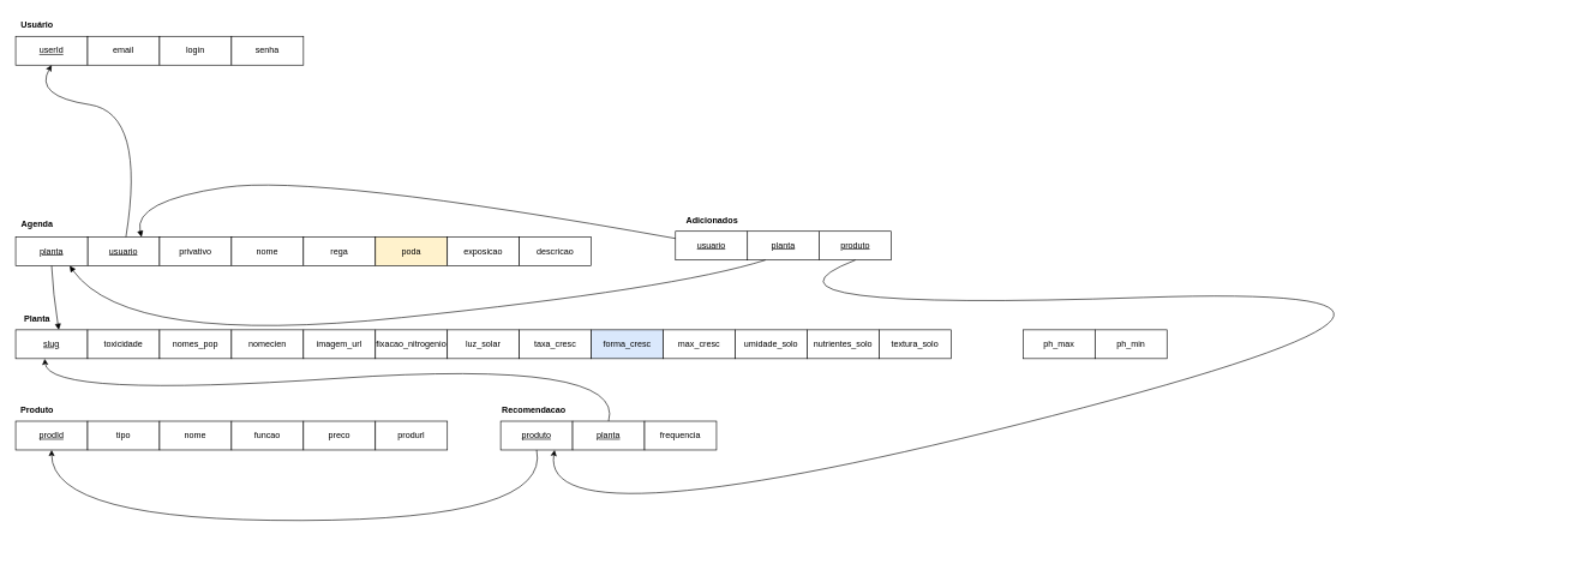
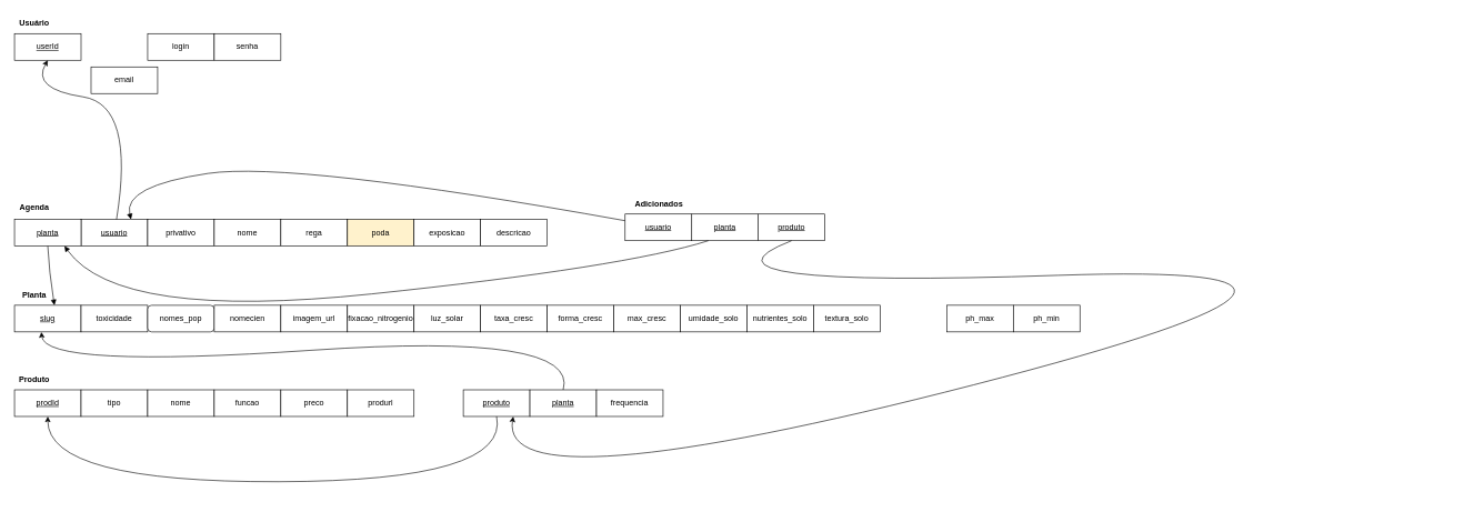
  <mxCell id="0" />
  <mxCell id="1" parent="0" />
  <mxCell id="2" value="userId" style="whiteSpace=wrap;html=1;align=center;fontStyle=4" parent="1" vertex="1"><mxGeometry x="20" y="50" width="100" height="40" as="geometry" /></mxCell>
- <mxCell id="3" value="email" style="whiteSpace=wrap;html=1;align=center;" parent="1" vertex="1"><mxGeometry x="120" y="50" width="100" height="40" as="geometry" /></mxCell>
+ <mxCell id="3" value="email" style="whiteSpace=wrap;html=1;align=center;" parent="1" vertex="1"><mxGeometry x="135" y="100" width="100" height="40" as="geometry" /></mxCell>
  <mxCell id="4" value="login" style="whiteSpace=wrap;html=1;align=center;" parent="1" vertex="1"><mxGeometry x="220" y="50" width="100" height="40" as="geometry" /></mxCell>
  <mxCell id="5" value="senha" style="whiteSpace=wrap;html=1;align=center;" parent="1" vertex="1"><mxGeometry x="320" y="50" width="100" height="40" as="geometry" /></mxCell>
  <mxCell id="6" value="usuario" style="whiteSpace=wrap;html=1;align=center;fontStyle=4" parent="1" vertex="1"><mxGeometry x="120" y="329" width="100" height="40" as="geometry" /></mxCell>
  <mxCell id="7" value="privativo" style="whiteSpace=wrap;html=1;align=center;" parent="1" vertex="1"><mxGeometry x="220" y="329" width="100" height="40" as="geometry" /></mxCell>
  <mxCell id="8" value="nome" style="whiteSpace=wrap;html=1;align=center;" parent="1" vertex="1"><mxGeometry x="320" y="329" width="100" height="40" as="geometry" /></mxCell>
  <mxCell id="9" value="rega" style="whiteSpace=wrap;html=1;align=center;" parent="1" vertex="1"><mxGeometry x="420" y="329" width="100" height="40" as="geometry" /></mxCell>
  <mxCell id="10" value="&lt;b&gt;Usuário&lt;/b&gt;" style="text;html=1;strokeColor=none;fillColor=none;align=center;verticalAlign=middle;whiteSpace=wrap;rounded=0;" parent="1" vertex="1"><mxGeometry x="20" y="20" width="60" height="30" as="geometry" /></mxCell>
  <mxCell id="11" value="slug" style="whiteSpace=wrap;html=1;align=center;fontStyle=4" parent="1" vertex="1"><mxGeometry x="20" y="458" width="100" height="40" as="geometry" /></mxCell>
  <mxCell id="12" value="toxicidade" style="whiteSpace=wrap;html=1;align=center;" parent="1" vertex="1"><mxGeometry x="120" y="458" width="100" height="40" as="geometry" /></mxCell>
- <mxCell id="13" value="nomes_pop" style="whiteSpace=wrap;html=1;align=center;" parent="1" vertex="1"><mxGeometry x="220" y="458" width="100" height="40" as="geometry" /></mxCell>
+ <mxCell id="13" value="nomes_pop" style="whiteSpace=wrap;html=1;align=center;rounded=1;" parent="1" vertex="1"><mxGeometry x="220" y="458" width="100" height="40" as="geometry" /></mxCell>
  <mxCell id="14" value="nomecien" style="whiteSpace=wrap;html=1;align=center;" parent="1" vertex="1"><mxGeometry x="320" y="458" width="100" height="40" as="geometry" /></mxCell>
  <mxCell id="15" value="prodId" style="whiteSpace=wrap;html=1;align=center;fontStyle=4" parent="1" vertex="1"><mxGeometry x="20" y="585" width="100" height="40" as="geometry" /></mxCell>
  <mxCell id="16" value="tipo" style="whiteSpace=wrap;html=1;align=center;" parent="1" vertex="1"><mxGeometry x="120" y="585" width="100" height="40" as="geometry" /></mxCell>
  <mxCell id="17" value="nome" style="whiteSpace=wrap;html=1;align=center;" parent="1" vertex="1"><mxGeometry x="220" y="585" width="100" height="40" as="geometry" /></mxCell>
  <mxCell id="18" value="funcao" style="whiteSpace=wrap;html=1;align=center;" parent="1" vertex="1"><mxGeometry x="320" y="585" width="100" height="40" as="geometry" /></mxCell>
  <mxCell id="19" value="&lt;b&gt;Agenda&lt;/b&gt;" style="text;html=1;strokeColor=none;fillColor=none;align=center;verticalAlign=middle;whiteSpace=wrap;rounded=0;" parent="1" vertex="1"><mxGeometry x="20" y="297" width="60" height="30" as="geometry" /></mxCell>
  <mxCell id="20" value="&lt;b&gt;Planta&lt;/b&gt;" style="text;html=1;strokeColor=none;fillColor=none;align=center;verticalAlign=middle;whiteSpace=wrap;rounded=0;" parent="1" vertex="1"><mxGeometry x="20" y="428" width="60" height="30" as="geometry" /></mxCell>
  <mxCell id="21" value="&lt;b&gt;Produto&lt;/b&gt;" style="text;html=1;strokeColor=none;fillColor=none;align=center;verticalAlign=middle;whiteSpace=wrap;rounded=0;" parent="1" vertex="1"><mxGeometry x="20" y="555" width="60" height="30" as="geometry" /></mxCell>
  <mxCell id="22" value="poda" style="whiteSpace=wrap;html=1;align=center;fillColor=#fff2cc;" parent="1" vertex="1"><mxGeometry x="520" y="329" width="100" height="40" as="geometry" /></mxCell>
  <mxCell id="23" value="exposicao" style="whiteSpace=wrap;html=1;align=center;" parent="1" vertex="1"><mxGeometry x="620" y="329" width="100" height="40" as="geometry" /></mxCell>
  <mxCell id="24" value="imagem_url" style="whiteSpace=wrap;html=1;align=center;" parent="1" vertex="1"><mxGeometry x="420" y="458" width="100" height="40" as="geometry" /></mxCell>
  <mxCell id="25" value="fixacao_nitrogenio" style="whiteSpace=wrap;html=1;align=center;" parent="1" vertex="1"><mxGeometry x="520" y="458" width="100" height="40" as="geometry" /></mxCell>
  <mxCell id="26" value="luz_solar" style="whiteSpace=wrap;html=1;align=center;" parent="1" vertex="1"><mxGeometry x="620" y="458" width="100" height="40" as="geometry" /></mxCell>
  <mxCell id="27" value="taxa_cresc" style="whiteSpace=wrap;html=1;align=center;" parent="1" vertex="1"><mxGeometry x="720" y="458" width="100" height="40" as="geometry" /></mxCell>
- <mxCell id="28" value="forma_cresc" style="whiteSpace=wrap;html=1;align=center;fillColor=#dae8fc;" parent="1" vertex="1"><mxGeometry x="820" y="458" width="100" height="40" as="geometry" /></mxCell>
+ <mxCell id="28" value="forma_cresc" style="whiteSpace=wrap;html=1;align=center;" parent="1" vertex="1"><mxGeometry x="820" y="458" width="100" height="40" as="geometry" /></mxCell>
  <mxCell id="29" value="max_cresc" style="whiteSpace=wrap;html=1;align=center;" parent="1" vertex="1"><mxGeometry x="920" y="458" width="100" height="40" as="geometry" /></mxCell>
  <mxCell id="30" value="umidade_solo" style="whiteSpace=wrap;html=1;align=center;" parent="1" vertex="1"><mxGeometry x="1020" y="458" width="100" height="40" as="geometry" /></mxCell>
  <mxCell id="31" value="nutrientes_solo" style="whiteSpace=wrap;html=1;align=center;" parent="1" vertex="1"><mxGeometry x="1120" y="458" width="100" height="40" as="geometry" /></mxCell>
  <mxCell id="32" value="textura_solo" style="whiteSpace=wrap;html=1;align=center;" parent="1" vertex="1"><mxGeometry x="1220" y="458" width="100" height="40" as="geometry" /></mxCell>
  <mxCell id="33" value="ph_max" style="whiteSpace=wrap;html=1;align=center;" parent="1" vertex="1"><mxGeometry x="1420" y="458" width="100" height="40" as="geometry" /></mxCell>
  <mxCell id="34" value="ph_min" style="whiteSpace=wrap;html=1;align=center;" parent="1" vertex="1"><mxGeometry x="1520" y="458" width="100" height="40" as="geometry" /></mxCell>
  <mxCell id="35" value="preco" style="whiteSpace=wrap;html=1;align=center;" parent="1" vertex="1"><mxGeometry x="420" y="585" width="100" height="40" as="geometry" /></mxCell>
  <mxCell id="36" value="planta" style="whiteSpace=wrap;html=1;align=center;fontStyle=4" parent="1" vertex="1"><mxGeometry x="20" y="329" width="100" height="40" as="geometry" /></mxCell>
  <mxCell id="37" value="produto" style="whiteSpace=wrap;html=1;align=center;fontStyle=4" parent="1" vertex="1"><mxGeometry x="694" y="585" width="100" height="40" as="geometry" /></mxCell>
  <mxCell id="38" value="" style="curved=1;endArrow=classic;html=1;rounded=0;entryX=0.5;entryY=1;entryDx=0;entryDy=0;" parent="1" source="6" target="2" edge="1"><mxGeometry width="50" height="50" relative="1" as="geometry"><mxPoint x="170" y="204" as="sourcePoint" /><mxPoint x="562" y="225" as="targetPoint" /><Array as="points"><mxPoint x="201" y="157" /><mxPoint x="45" y="133" /></Array></mxGeometry></mxCell>
  <mxCell id="39" value="produrl" style="whiteSpace=wrap;html=1;align=center;" parent="1" vertex="1"><mxGeometry x="520" y="585" width="100" height="40" as="geometry" /></mxCell>
  <mxCell id="40" value="planta" style="whiteSpace=wrap;html=1;align=center;fontStyle=4" parent="1" vertex="1"><mxGeometry x="794" y="585" width="100" height="40" as="geometry" /></mxCell>
  <mxCell id="41" value="frequencia" style="whiteSpace=wrap;html=1;align=center;fontStyle=0" parent="1" vertex="1"><mxGeometry x="894" y="585" width="100" height="40" as="geometry" /></mxCell>
  <mxCell id="42" value="" style="curved=1;endArrow=none;html=1;rounded=0;exitX=0.5;exitY=1;exitDx=0;exitDy=0;entryX=0.5;entryY=1;entryDx=0;entryDy=0;startArrow=classic;startFill=1;endFill=0;" parent="1" source="15" target="37" edge="1"><mxGeometry width="50" height="50" relative="1" as="geometry"><mxPoint x="520" y="667" as="sourcePoint" /><mxPoint x="570" y="617" as="targetPoint" /><Array as="points"><mxPoint x="70" y="724" /><mxPoint x="764" y="722" /></Array></mxGeometry></mxCell>
  <mxCell id="43" value="" style="curved=1;endArrow=none;html=1;rounded=0;exitX=0.404;exitY=1.005;exitDx=0;exitDy=0;exitPerimeter=0;entryX=0.5;entryY=0;entryDx=0;entryDy=0;startArrow=classic;startFill=1;endFill=0;" parent="1" source="11" target="40" edge="1"><mxGeometry width="50" height="50" relative="1" as="geometry"><mxPoint x="520" y="667" as="sourcePoint" /><mxPoint x="570" y="617" as="targetPoint" /><Array as="points"><mxPoint x="65" y="553" /><mxPoint x="869" y="498" /></Array></mxGeometry></mxCell>
  <mxCell id="44" value="" style="curved=1;endArrow=none;html=1;rounded=0;exitX=1;exitY=1;exitDx=0;exitDy=0;entryX=0.5;entryY=1;entryDx=0;entryDy=0;startArrow=block;startFill=1;endFill=0;" parent="1" source="20" target="36" edge="1"><mxGeometry width="50" height="50" relative="1" as="geometry"><mxPoint x="293" y="407" as="sourcePoint" /><mxPoint x="343" y="357" as="targetPoint" /><Array as="points"><mxPoint x="72" y="408" /></Array></mxGeometry></mxCell>
- <mxCell id="45" value="&lt;b&gt;Recomendacao&lt;/b&gt;" style="text;html=1;strokeColor=none;fillColor=none;align=center;verticalAlign=middle;whiteSpace=wrap;rounded=0;" parent="1" vertex="1"><mxGeometry x="694" y="555" width="93" height="30" as="geometry" /></mxCell>
  <mxCell id="46" value="produto" style="whiteSpace=wrap;html=1;align=center;fontStyle=4" parent="1" vertex="1"><mxGeometry x="1137" y="321" width="100" height="40" as="geometry" /></mxCell>
  <mxCell id="47" value="planta" style="whiteSpace=wrap;html=1;align=center;fontStyle=4" parent="1" vertex="1"><mxGeometry x="1037" y="321" width="100" height="40" as="geometry" /></mxCell>
  <mxCell id="48" value="usuario" style="whiteSpace=wrap;html=1;align=center;fontStyle=4" parent="1" vertex="1"><mxGeometry x="937" y="321" width="100" height="40" as="geometry" /></mxCell>
  <mxCell id="49" value="&lt;b&gt;Adicionados&lt;/b&gt;" style="text;html=1;strokeColor=none;fillColor=none;align=center;verticalAlign=middle;whiteSpace=wrap;rounded=0;" parent="1" vertex="1"><mxGeometry x="937" y="291" width="102" height="30" as="geometry" /></mxCell>
  <mxCell id="50" value="" style="curved=1;endArrow=none;html=1;rounded=0;exitX=0.75;exitY=1;exitDx=0;exitDy=0;entryX=0.25;entryY=1;entryDx=0;entryDy=0;startArrow=block;startFill=1;endFill=0;" parent="1" source="36" target="47" edge="1"><mxGeometry width="50" height="50" relative="1" as="geometry"><mxPoint x="90" y="468" as="sourcePoint" /><mxPoint x="80" y="379" as="targetPoint" /><Array as="points"><mxPoint x="176" y="481" /><mxPoint x="936" y="401" /></Array></mxGeometry></mxCell>
  <mxCell id="51" value="" style="curved=1;endArrow=none;html=1;rounded=0;startArrow=block;startFill=1;endFill=0;exitX=0.75;exitY=0;exitDx=0;exitDy=0;entryX=0;entryY=0.25;entryDx=0;entryDy=0;" parent="1" source="6" target="48" edge="1"><mxGeometry width="50" height="50" relative="1" as="geometry"><mxPoint x="266" y="258" as="sourcePoint" /><mxPoint x="602" y="297" as="targetPoint" /><Array as="points"><mxPoint x="183" y="279" /><mxPoint x="438" y="241" /></Array></mxGeometry></mxCell>
  <mxCell id="52" value="" style="curved=1;endArrow=none;html=1;rounded=0;exitX=0.75;exitY=1;exitDx=0;exitDy=0;entryX=0.5;entryY=1;entryDx=0;entryDy=0;startArrow=classic;startFill=1;endFill=0;" parent="1" source="37" target="46" edge="1"><mxGeometry width="50" height="50" relative="1" as="geometry"><mxPoint x="80" y="635" as="sourcePoint" /><mxPoint x="754" y="635" as="targetPoint" /><Array as="points"><mxPoint x="747" y="762" /><mxPoint x="2174" y="393" /><mxPoint x="1001" y="433" /></Array></mxGeometry></mxCell>
  <mxCell id="53" value="descricao" style="whiteSpace=wrap;html=1;align=center;" vertex="1" parent="1"><mxGeometry x="720" y="329" width="100" height="40" as="geometry" /></mxCell>
